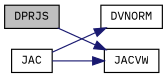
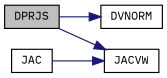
  digraph {
    fontname="IBM Plex Mono"
    rankdir=LR
    node [color=black fillcolor=white fontname="IBM Plex Mono" fontsize=10 shape=record style=filled]
    edge [color=midnightblue fontname="IBM Plex Mono" fontsize=10 labelfontname=Helvetica labelfontsize=10 style=solid]
    n1 [fillcolor=grey75 fontcolor=black height=0.2 label=DPRJS width=0.4]
    n2 [height=0.2 label=DVNORM width=0.4]
    n3 [height=0.2 label=JACVW width=0.4]
    n4 [height=0.2 label=JAC width=0.4]
-   n4 -> n2
+   n1 -> n2
    n1 -> n3
    n4 -> n3
  }
